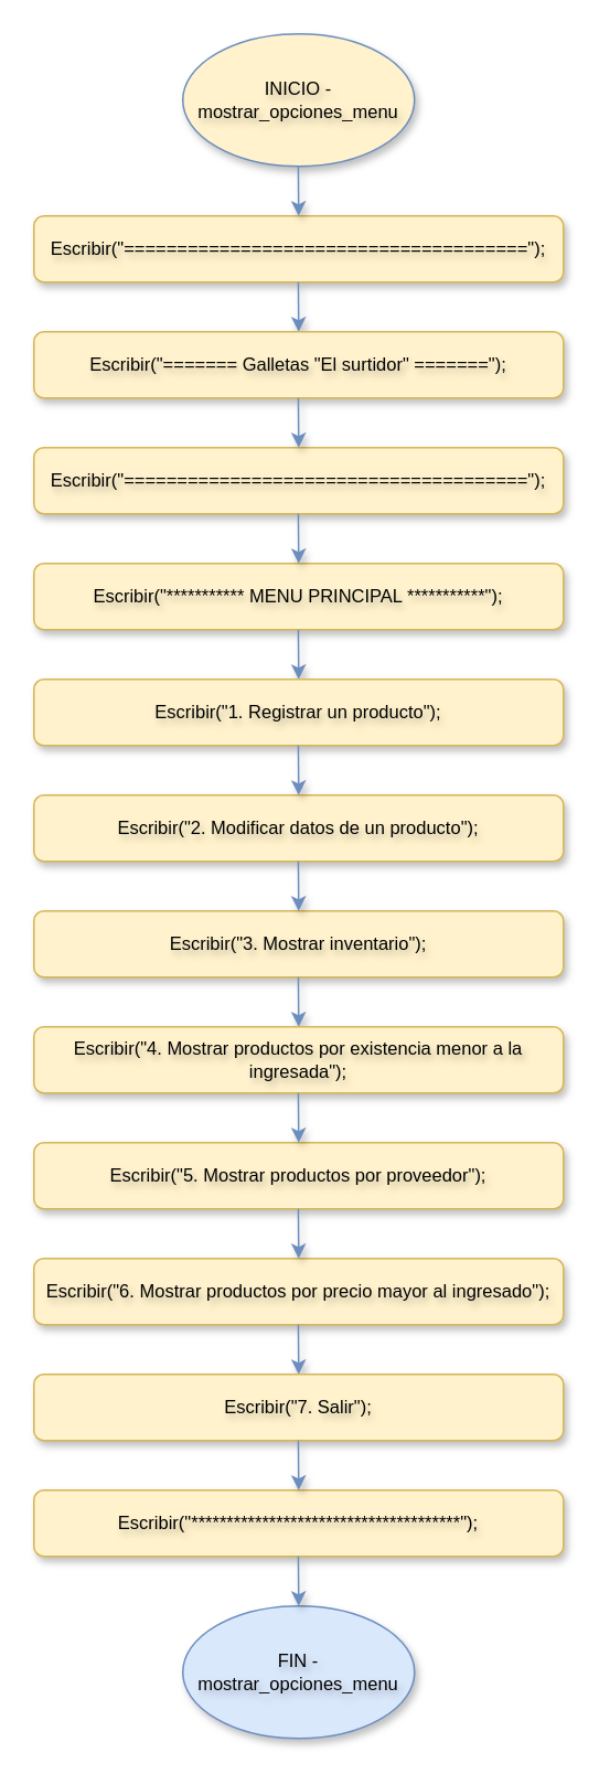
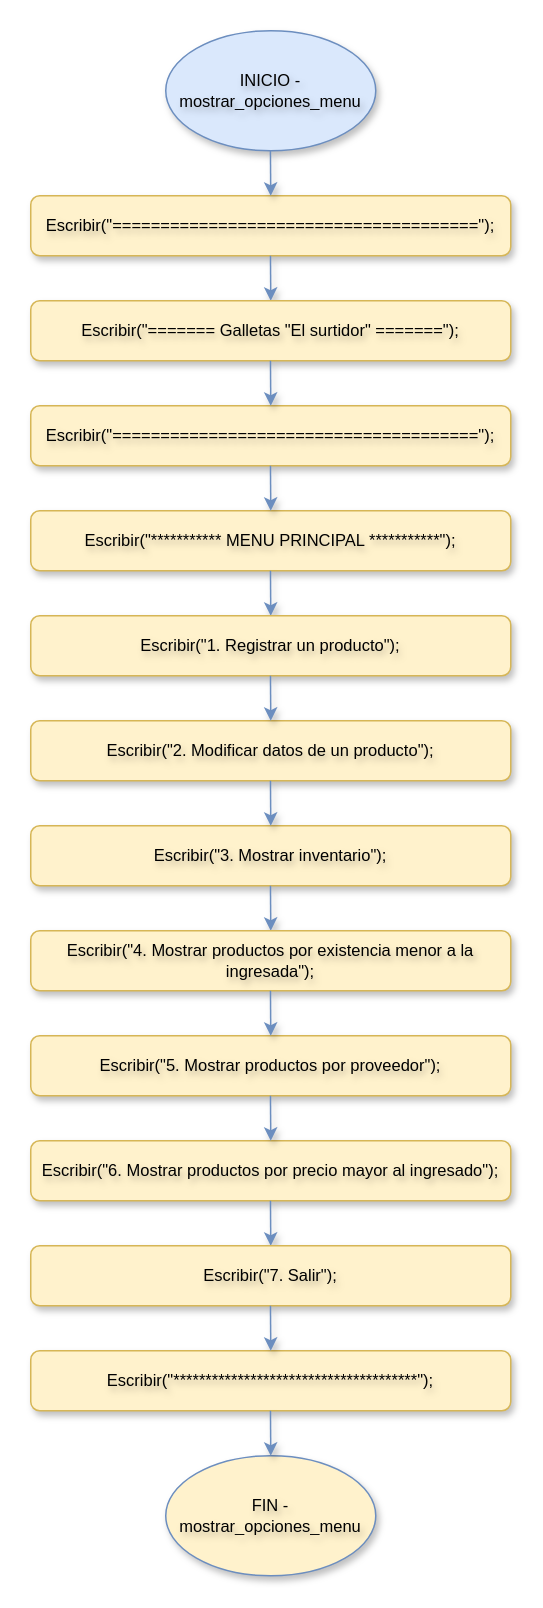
  <mxCell id="0" />
  <mxCell id="1" parent="0" />
- <mxCell id="2" value="INICIO - mostrar_opciones_menu" style="ellipse;whiteSpace=wrap;rounded=1;fillColor=#fff2cc;strokeColor=#6c8ebf;textShadow=1;strokeWidth=1;shadow=1;html=1;horizontal=1;fontSize=11;fontStyle=0;spacing=2;" vertex="1" parent="1"><mxGeometry x="110" y="20" width="140" height="80" as="geometry" /></mxCell>
+ <mxCell id="2" value="INICIO - mostrar_opciones_menu" style="ellipse;whiteSpace=wrap;rounded=1;fillColor=#dae8fc;strokeColor=#6c8ebf;textShadow=1;strokeWidth=1;shadow=1;html=1;horizontal=1;fontSize=11;fontStyle=0;spacing=2;" vertex="1" parent="1"><mxGeometry x="110" y="20" width="140" height="80" as="geometry" /></mxCell>
  <mxCell id="3" value="Escribir(&quot;======================================&quot;);" style="rounded=1;whiteSpace=wrap;fillColor=#fff2cc;strokeColor=#d6b656;textShadow=1;strokeWidth=1;shadow=1;html=1;horizontal=1;fontSize=11;fontStyle=0;spacing=2;" vertex="1" parent="1"><mxGeometry x="20" y="130" width="320" height="40" as="geometry" /></mxCell>
  <mxCell id="4" value="" style="edgeStyle=orthogonalEdgeStyle;rounded=1;orthogonalLoop=1;jettySize=auto;fillColor=#dae8fc;strokeColor=#6c8ebf;textShadow=1;strokeWidth=1;shadow=1;html=1;horizontal=1;fontSize=11;fontStyle=0;spacing=2;exitX=0.5;exitY=1;exitDx=0;exitDy=0;" edge="1" parent="1"><mxGeometry relative="1" as="geometry"><mxPoint x="179.79" y="100" as="sourcePoint" /><mxPoint x="180" y="130" as="targetPoint" /></mxGeometry></mxCell>
  <mxCell id="5" value="" style="edgeStyle=orthogonalEdgeStyle;rounded=1;orthogonalLoop=1;jettySize=auto;fillColor=#dae8fc;strokeColor=#6c8ebf;textShadow=1;strokeWidth=1;shadow=1;html=1;horizontal=1;fontSize=11;fontStyle=0;spacing=2;exitX=0.5;exitY=1;exitDx=0;exitDy=0;" edge="1" parent="1"><mxGeometry relative="1" as="geometry"><mxPoint x="179.81" y="170" as="sourcePoint" /><mxPoint x="180.02" y="200" as="targetPoint" /></mxGeometry></mxCell>
  <mxCell id="6" value="Escribir(&quot;======= Galletas &quot;El surtidor&quot; =======&quot;);" style="rounded=1;whiteSpace=wrap;fillColor=#fff2cc;strokeColor=#d6b656;textShadow=1;strokeWidth=1;shadow=1;html=1;horizontal=1;fontSize=11;fontStyle=0;spacing=2;" vertex="1" parent="1"><mxGeometry x="20" y="200" width="320" height="40" as="geometry" /></mxCell>
  <mxCell id="7" value="Escribir(&quot;======================================&quot;);" style="rounded=1;whiteSpace=wrap;fillColor=#fff2cc;strokeColor=#d6b656;textShadow=1;strokeWidth=1;shadow=1;html=1;horizontal=1;fontSize=11;fontStyle=0;spacing=2;" vertex="1" parent="1"><mxGeometry x="20" y="270" width="320" height="40" as="geometry" /></mxCell>
  <mxCell id="8" value="" style="edgeStyle=orthogonalEdgeStyle;rounded=1;orthogonalLoop=1;jettySize=auto;fillColor=#dae8fc;strokeColor=#6c8ebf;textShadow=1;strokeWidth=1;shadow=1;html=1;horizontal=1;fontSize=11;fontStyle=0;spacing=2;exitX=0.5;exitY=1;exitDx=0;exitDy=0;" edge="1" parent="1"><mxGeometry relative="1" as="geometry"><mxPoint x="179.81" y="240" as="sourcePoint" /><mxPoint x="180.02" y="270" as="targetPoint" /></mxGeometry></mxCell>
  <mxCell id="9" value="Escribir(&quot;*********** MENU PRINCIPAL ***********&quot;);" style="rounded=1;whiteSpace=wrap;fillColor=#fff2cc;strokeColor=#d6b656;textShadow=1;strokeWidth=1;shadow=1;html=1;horizontal=1;fontSize=11;fontStyle=0;spacing=2;" vertex="1" parent="1"><mxGeometry x="20" y="340" width="320" height="40" as="geometry" /></mxCell>
  <mxCell id="10" value="" style="edgeStyle=orthogonalEdgeStyle;rounded=1;orthogonalLoop=1;jettySize=auto;fillColor=#dae8fc;strokeColor=#6c8ebf;textShadow=1;strokeWidth=1;shadow=1;html=1;horizontal=1;fontSize=11;fontStyle=0;spacing=2;exitX=0.5;exitY=1;exitDx=0;exitDy=0;" edge="1" parent="1"><mxGeometry relative="1" as="geometry"><mxPoint x="179.81" y="310" as="sourcePoint" /><mxPoint x="180.02" y="340" as="targetPoint" /></mxGeometry></mxCell>
  <mxCell id="11" value="" style="edgeStyle=orthogonalEdgeStyle;rounded=1;orthogonalLoop=1;jettySize=auto;fillColor=#dae8fc;strokeColor=#6c8ebf;textShadow=1;strokeWidth=1;shadow=1;html=1;horizontal=1;fontSize=11;fontStyle=0;spacing=2;exitX=0.5;exitY=1;exitDx=0;exitDy=0;" edge="1" parent="1"><mxGeometry relative="1" as="geometry"><mxPoint x="179.81" y="380" as="sourcePoint" /><mxPoint x="180.02" y="410" as="targetPoint" /></mxGeometry></mxCell>
- <mxCell id="12" value="FIN - mostrar_opciones_menu" style="ellipse;whiteSpace=wrap;rounded=1;fillColor=#dae8fc;strokeColor=#6c8ebf;textShadow=1;strokeWidth=1;shadow=1;html=1;horizontal=1;fontSize=11;fontStyle=0;spacing=2;" vertex="1" parent="1"><mxGeometry x="110" y="970" width="140" height="80" as="geometry" /></mxCell>
+ <mxCell id="12" value="FIN - mostrar_opciones_menu" style="ellipse;whiteSpace=wrap;rounded=1;fillColor=#fff2cc;strokeColor=#6c8ebf;textShadow=1;strokeWidth=1;shadow=1;html=1;horizontal=1;fontSize=11;fontStyle=0;spacing=2;" vertex="1" parent="1"><mxGeometry x="110" y="970" width="140" height="80" as="geometry" /></mxCell>
  <mxCell id="13" value="Escribir(&quot;1. Registrar un producto&quot;);" style="rounded=1;whiteSpace=wrap;fillColor=#fff2cc;strokeColor=#d6b656;textShadow=1;strokeWidth=1;shadow=1;html=1;horizontal=1;fontSize=11;fontStyle=0;spacing=2;" vertex="1" parent="1"><mxGeometry x="20" y="410" width="320" height="40" as="geometry" /></mxCell>
  <mxCell id="14" value="Escribir(&quot;2. Modificar datos de un producto&quot;);" style="rounded=1;whiteSpace=wrap;fillColor=#fff2cc;strokeColor=#d6b656;textShadow=1;strokeWidth=1;shadow=1;html=1;horizontal=1;fontSize=11;fontStyle=0;spacing=2;" vertex="1" parent="1"><mxGeometry x="20" y="480" width="320" height="40" as="geometry" /></mxCell>
  <mxCell id="15" value="" style="edgeStyle=orthogonalEdgeStyle;rounded=1;orthogonalLoop=1;jettySize=auto;fillColor=#dae8fc;strokeColor=#6c8ebf;textShadow=1;strokeWidth=1;shadow=1;html=1;horizontal=1;fontSize=11;fontStyle=0;spacing=2;exitX=0.5;exitY=1;exitDx=0;exitDy=0;" edge="1" parent="1"><mxGeometry relative="1" as="geometry"><mxPoint x="179.81" y="450" as="sourcePoint" /><mxPoint x="180.02" y="480" as="targetPoint" /></mxGeometry></mxCell>
  <mxCell id="16" value="Escribir(&quot;3. Mostrar inventario&quot;);" style="rounded=1;whiteSpace=wrap;fillColor=#fff2cc;strokeColor=#d6b656;textShadow=1;strokeWidth=1;shadow=1;html=1;horizontal=1;fontSize=11;fontStyle=0;spacing=2;" vertex="1" parent="1"><mxGeometry x="20" y="550" width="320" height="40" as="geometry" /></mxCell>
  <mxCell id="17" value="" style="edgeStyle=orthogonalEdgeStyle;rounded=1;orthogonalLoop=1;jettySize=auto;fillColor=#dae8fc;strokeColor=#6c8ebf;textShadow=1;strokeWidth=1;shadow=1;html=1;horizontal=1;fontSize=11;fontStyle=0;spacing=2;exitX=0.5;exitY=1;exitDx=0;exitDy=0;" edge="1" parent="1"><mxGeometry relative="1" as="geometry"><mxPoint x="179.81" y="520" as="sourcePoint" /><mxPoint x="180.02" y="550" as="targetPoint" /></mxGeometry></mxCell>
  <mxCell id="18" value="" style="edgeStyle=orthogonalEdgeStyle;rounded=1;orthogonalLoop=1;jettySize=auto;fillColor=#dae8fc;strokeColor=#6c8ebf;textShadow=1;strokeWidth=1;shadow=1;html=1;horizontal=1;fontSize=11;fontStyle=0;spacing=2;exitX=0.5;exitY=1;exitDx=0;exitDy=0;" edge="1" parent="1"><mxGeometry relative="1" as="geometry"><mxPoint x="179.81" y="590" as="sourcePoint" /><mxPoint x="180.02" y="620" as="targetPoint" /></mxGeometry></mxCell>
  <mxCell id="19" value="Escribir(&quot;4. Mostrar productos por existencia menor a la ingresada&quot;);" style="rounded=1;whiteSpace=wrap;fillColor=#fff2cc;strokeColor=#d6b656;textShadow=1;strokeWidth=1;shadow=1;html=1;horizontal=1;fontSize=11;fontStyle=0;spacing=2;" vertex="1" parent="1"><mxGeometry x="20" y="620" width="320" height="40" as="geometry" /></mxCell>
  <mxCell id="20" value="Escribir(&quot;5. Mostrar productos por proveedor&quot;);" style="rounded=1;whiteSpace=wrap;fillColor=#fff2cc;strokeColor=#d6b656;textShadow=1;strokeWidth=1;shadow=1;html=1;horizontal=1;fontSize=11;fontStyle=0;spacing=2;" vertex="1" parent="1"><mxGeometry x="20" y="690" width="320" height="40" as="geometry" /></mxCell>
  <mxCell id="21" value="" style="edgeStyle=orthogonalEdgeStyle;rounded=1;orthogonalLoop=1;jettySize=auto;fillColor=#dae8fc;strokeColor=#6c8ebf;textShadow=1;strokeWidth=1;shadow=1;html=1;horizontal=1;fontSize=11;fontStyle=0;spacing=2;exitX=0.5;exitY=1;exitDx=0;exitDy=0;" edge="1" parent="1"><mxGeometry relative="1" as="geometry"><mxPoint x="179.81" y="660" as="sourcePoint" /><mxPoint x="180.02" y="690" as="targetPoint" /></mxGeometry></mxCell>
  <mxCell id="22" value="Escribir(&quot;6. Mostrar productos por precio mayor al ingresado&quot;);" style="rounded=1;whiteSpace=wrap;fillColor=#fff2cc;strokeColor=#d6b656;textShadow=1;strokeWidth=1;shadow=1;html=1;horizontal=1;fontSize=11;fontStyle=0;spacing=2;" vertex="1" parent="1"><mxGeometry x="20" y="760" width="320" height="40" as="geometry" /></mxCell>
  <mxCell id="23" value="" style="edgeStyle=orthogonalEdgeStyle;rounded=1;orthogonalLoop=1;jettySize=auto;fillColor=#dae8fc;strokeColor=#6c8ebf;textShadow=1;strokeWidth=1;shadow=1;html=1;horizontal=1;fontSize=11;fontStyle=0;spacing=2;exitX=0.5;exitY=1;exitDx=0;exitDy=0;" edge="1" parent="1"><mxGeometry relative="1" as="geometry"><mxPoint x="179.81" y="730" as="sourcePoint" /><mxPoint x="180.02" y="760" as="targetPoint" /></mxGeometry></mxCell>
  <mxCell id="24" value="" style="edgeStyle=orthogonalEdgeStyle;rounded=1;orthogonalLoop=1;jettySize=auto;fillColor=#dae8fc;strokeColor=#6c8ebf;textShadow=1;strokeWidth=1;shadow=1;html=1;horizontal=1;fontSize=11;fontStyle=0;spacing=2;exitX=0.5;exitY=1;exitDx=0;exitDy=0;" edge="1" parent="1"><mxGeometry relative="1" as="geometry"><mxPoint x="179.81" y="800" as="sourcePoint" /><mxPoint x="180.02" y="830" as="targetPoint" /></mxGeometry></mxCell>
  <mxCell id="25" value="Escribir(&quot;7. Salir&quot;);" style="rounded=1;whiteSpace=wrap;fillColor=#fff2cc;strokeColor=#d6b656;textShadow=1;strokeWidth=1;shadow=1;html=1;horizontal=1;fontSize=11;fontStyle=0;spacing=2;" vertex="1" parent="1"><mxGeometry x="20" y="830" width="320" height="40" as="geometry" /></mxCell>
  <mxCell id="26" value="Escribir(&quot;**************************************&quot;);" style="rounded=1;whiteSpace=wrap;fillColor=#fff2cc;strokeColor=#d6b656;textShadow=1;strokeWidth=1;shadow=1;html=1;horizontal=1;fontSize=11;fontStyle=0;spacing=2;" vertex="1" parent="1"><mxGeometry x="20" y="900" width="320" height="40" as="geometry" /></mxCell>
  <mxCell id="27" value="" style="edgeStyle=orthogonalEdgeStyle;rounded=1;orthogonalLoop=1;jettySize=auto;fillColor=#dae8fc;strokeColor=#6c8ebf;textShadow=1;strokeWidth=1;shadow=1;html=1;horizontal=1;fontSize=11;fontStyle=0;spacing=2;exitX=0.5;exitY=1;exitDx=0;exitDy=0;" edge="1" parent="1"><mxGeometry relative="1" as="geometry"><mxPoint x="179.81" y="870" as="sourcePoint" /><mxPoint x="180.02" y="900" as="targetPoint" /></mxGeometry></mxCell>
  <mxCell id="28" value="" style="edgeStyle=orthogonalEdgeStyle;rounded=1;orthogonalLoop=1;jettySize=auto;fillColor=#dae8fc;strokeColor=#6c8ebf;textShadow=1;strokeWidth=1;shadow=1;html=1;horizontal=1;fontSize=11;fontStyle=0;spacing=2;exitX=0.5;exitY=1;exitDx=0;exitDy=0;" edge="1" parent="1"><mxGeometry relative="1" as="geometry"><mxPoint x="179.81" y="940" as="sourcePoint" /><mxPoint x="180.02" y="970" as="targetPoint" /></mxGeometry></mxCell>
